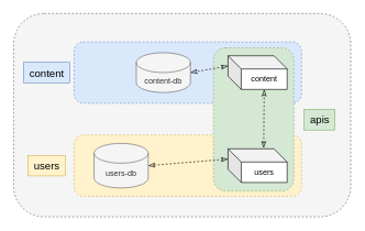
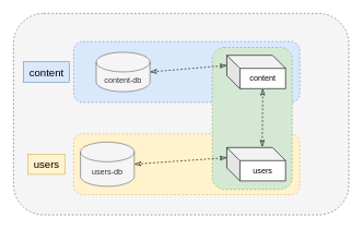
  <mxCell id="0" />
  <mxCell id="1" parent="0" />
  <mxCell id="2" value="" style="rounded=1;whiteSpace=wrap;html=1;fillColor=#f5f5f5;strokeColor=#666666;dashed=1;fontColor=#333333;" vertex="1" parent="1"><mxGeometry x="20" y="20" width="511" height="308" as="geometry" /></mxCell>
  <mxCell id="3" value="" style="rounded=1;whiteSpace=wrap;html=1;fillColor=#dae8fc;strokeColor=#6c8ebf;dashed=1;" vertex="1" parent="1"><mxGeometry x="111.63" y="63" width="344.75" height="93" as="geometry" /></mxCell>
  <mxCell id="4" value="content" style="text;html=1;align=center;verticalAlign=middle;resizable=0;points=[];autosize=1;strokeColor=#6c8ebf;fillColor=#dae8fc;fontSize=16;" vertex="1" parent="1"><mxGeometry x="35" y="94" width="70" height="31" as="geometry" /></mxCell>
  <mxCell id="5" value="" style="rounded=1;whiteSpace=wrap;html=1;fillColor=#fff2cc;strokeColor=#d6b656;dashed=1;" vertex="1" parent="1"><mxGeometry x="111.63" y="204" width="344.75" height="93" as="geometry" /></mxCell>
  <mxCell id="6" value="users" style="text;html=1;align=center;verticalAlign=middle;resizable=0;points=[];autosize=1;strokeColor=#d6b656;fillColor=#fff2cc;fontSize=16;" vertex="1" parent="1"><mxGeometry x="41.5" y="235" width="57" height="31" as="geometry" /></mxCell>
  <mxCell id="7" value="" style="rounded=1;whiteSpace=wrap;html=1;fillColor=#d5e8d4;strokeColor=#82b366;dashed=1;" vertex="1" parent="1"><mxGeometry x="323" y="72" width="121.75" height="217" as="geometry" /></mxCell>
- <mxCell id="8" value="apis" style="text;html=1;align=center;verticalAlign=middle;resizable=0;points=[];autosize=1;strokeColor=#82b366;fillColor=#d5e8d4;fontSize=16;" vertex="1" parent="1"><mxGeometry x="460" y="165.5" width="47" height="31" as="geometry" /></mxCell>
- <mxCell id="9" value="content-db" style="shape=cylinder3;whiteSpace=wrap;html=1;boundedLbl=1;backgroundOutline=1;size=15;fillColor=#f5f5f5;fontColor=#333333;strokeColor=#666666;" vertex="1" parent="1"><mxGeometry x="206" y="79.38" width="82" height="60.25" as="geometry" /></mxCell>
- <mxCell id="10" value="users-db" style="shape=cylinder3;whiteSpace=wrap;html=1;boundedLbl=1;backgroundOutline=1;size=15;fillColor=#f5f5f5;fontColor=#333333;strokeColor=#666666;" vertex="1" parent="1"><mxGeometry x="142" y="216.75" width="82" height="67.5" as="geometry" /></mxCell>
+ <mxCell id="9" value="content-db" style="shape=cylinder3;whiteSpace=wrap;html=1;boundedLbl=1;backgroundOutline=1;size=15;fillColor=#f5f5f5;fontColor=#333333;strokeColor=#666666;" vertex="1" parent="1"><mxGeometry x="146" y="79.38" width="82" height="60.25" as="geometry" /></mxCell>
+ <mxCell id="10" value="users-db" style="shape=cylinder3;whiteSpace=wrap;html=1;boundedLbl=1;backgroundOutline=1;size=15;fillColor=#f5f5f5;fontColor=#333333;strokeColor=#666666;" vertex="1" parent="1"><mxGeometry x="122" y="216.75" width="82" height="67.5" as="geometry" /></mxCell>
  <mxCell id="11" value="content" style="shape=cube;whiteSpace=wrap;html=1;boundedLbl=1;backgroundOutline=1;darkOpacity=0.05;darkOpacity2=0.1;" vertex="1" parent="1"><mxGeometry x="345.07" y="84" width="89.62" height="51" as="geometry" /></mxCell>
  <mxCell id="12" value="users" style="shape=cube;whiteSpace=wrap;html=1;boundedLbl=1;backgroundOutline=1;darkOpacity=0.05;darkOpacity2=0.1;" vertex="1" parent="1"><mxGeometry x="345.07" y="225" width="89.62" height="51" as="geometry" /></mxCell>
  <mxCell id="13" value="" style="endArrow=classicThin;startArrow=classicThin;html=1;rounded=0;fontSize=12;startSize=8;endSize=8;curved=0;entryX=0;entryY=0;entryDx=54.81;entryDy=51;entryPerimeter=0;exitX=0.602;exitY=-0.02;exitDx=0;exitDy=0;exitPerimeter=0;dashed=1;startFill=0;endFill=0;" edge="1" parent="1" source="12" target="11"><mxGeometry width="50" height="50" relative="1" as="geometry"><mxPoint x="274" y="245" as="sourcePoint" /><mxPoint x="324" y="195" as="targetPoint" /></mxGeometry></mxCell>
  <mxCell id="14" value="" style="endArrow=classicThin;startArrow=classicThin;html=1;rounded=0;fontSize=12;startSize=8;endSize=8;curved=0;entryX=1;entryY=0.5;entryDx=0;entryDy=0;entryPerimeter=0;exitX=0;exitY=0;exitDx=0;exitDy=15.5;exitPerimeter=0;dashed=1;startFill=0;endFill=0;" edge="1" parent="1" source="11" target="9"><mxGeometry width="50" height="50" relative="1" as="geometry"><mxPoint x="409" y="234" as="sourcePoint" /><mxPoint x="410" y="145" as="targetPoint" /></mxGeometry></mxCell>
  <mxCell id="15" value="" style="endArrow=classicThin;startArrow=classicThin;html=1;rounded=0;fontSize=12;startSize=8;endSize=8;curved=0;entryX=1;entryY=0.5;entryDx=0;entryDy=0;entryPerimeter=0;exitX=0;exitY=0;exitDx=0;exitDy=15.5;exitPerimeter=0;dashed=1;startFill=0;endFill=0;" edge="1" parent="1" source="12" target="10"><mxGeometry width="50" height="50" relative="1" as="geometry"><mxPoint x="355" y="110" as="sourcePoint" /><mxPoint x="238" y="120" as="targetPoint" /></mxGeometry></mxCell>
